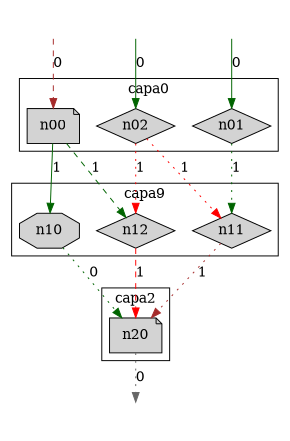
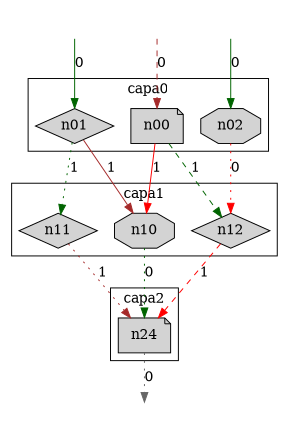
  digraph {
    rankdir=TB
    node [style=filled]
    edge [color=darkgreen style=dotted]
    n10 [shape=octagon]
    n11 [shape=diamond]
    n12 [shape=diamond]
    n00 [shape=note]
    n01 [shape=diamond]
-   n02 [shape=diamond]
-   n20 [shape=note]
+   n02 [shape=octagon]
+   n20 [shape=note label=n24]
    void_n20 [fixedsize=true style=invis width=0]
    void_n00 [fixedsize=true style=invis width=0]
    void_n01 [fixedsize=true style=invis width=0]
    void_n02 [fixedsize=true style=invis width=0]
    subgraph cluster_1 {
-     label=capa9
+     label=capa1
      n10
      n11
      n12
    }
    subgraph cluster_2 {
      label=capa0
      n00
      n01
      n02
    }
    subgraph cluster_3 {
      label=capa2
      n20
    }
    n10 -> n20 [label=0]
    n11 -> n20 [color=brown label=1]
    n12 -> n20 [color=red label=1 style=dashed]
-   n00 -> n10 [label=1 style=solid]
+   n00 -> n10 [color=red label=1 style=solid]
    n00 -> n12 [label=1 style=dashed]
+   n01 -> n10 [color=brown label=1 style=solid]
    n01 -> n11 [label=1]
-   n02 -> n11 [color=red label=1]
-   n02 -> n12 [color=red label=1]
+   n02 -> n12 [color=red label=0]
    n20 -> void_n20 [color=gray40 label=0]
    void_n00 -> n00 [color=brown label=0 style=dashed]
    void_n01 -> n01 [label=0 style=solid]
    void_n02 -> n02 [label=0 style=solid]
  }
